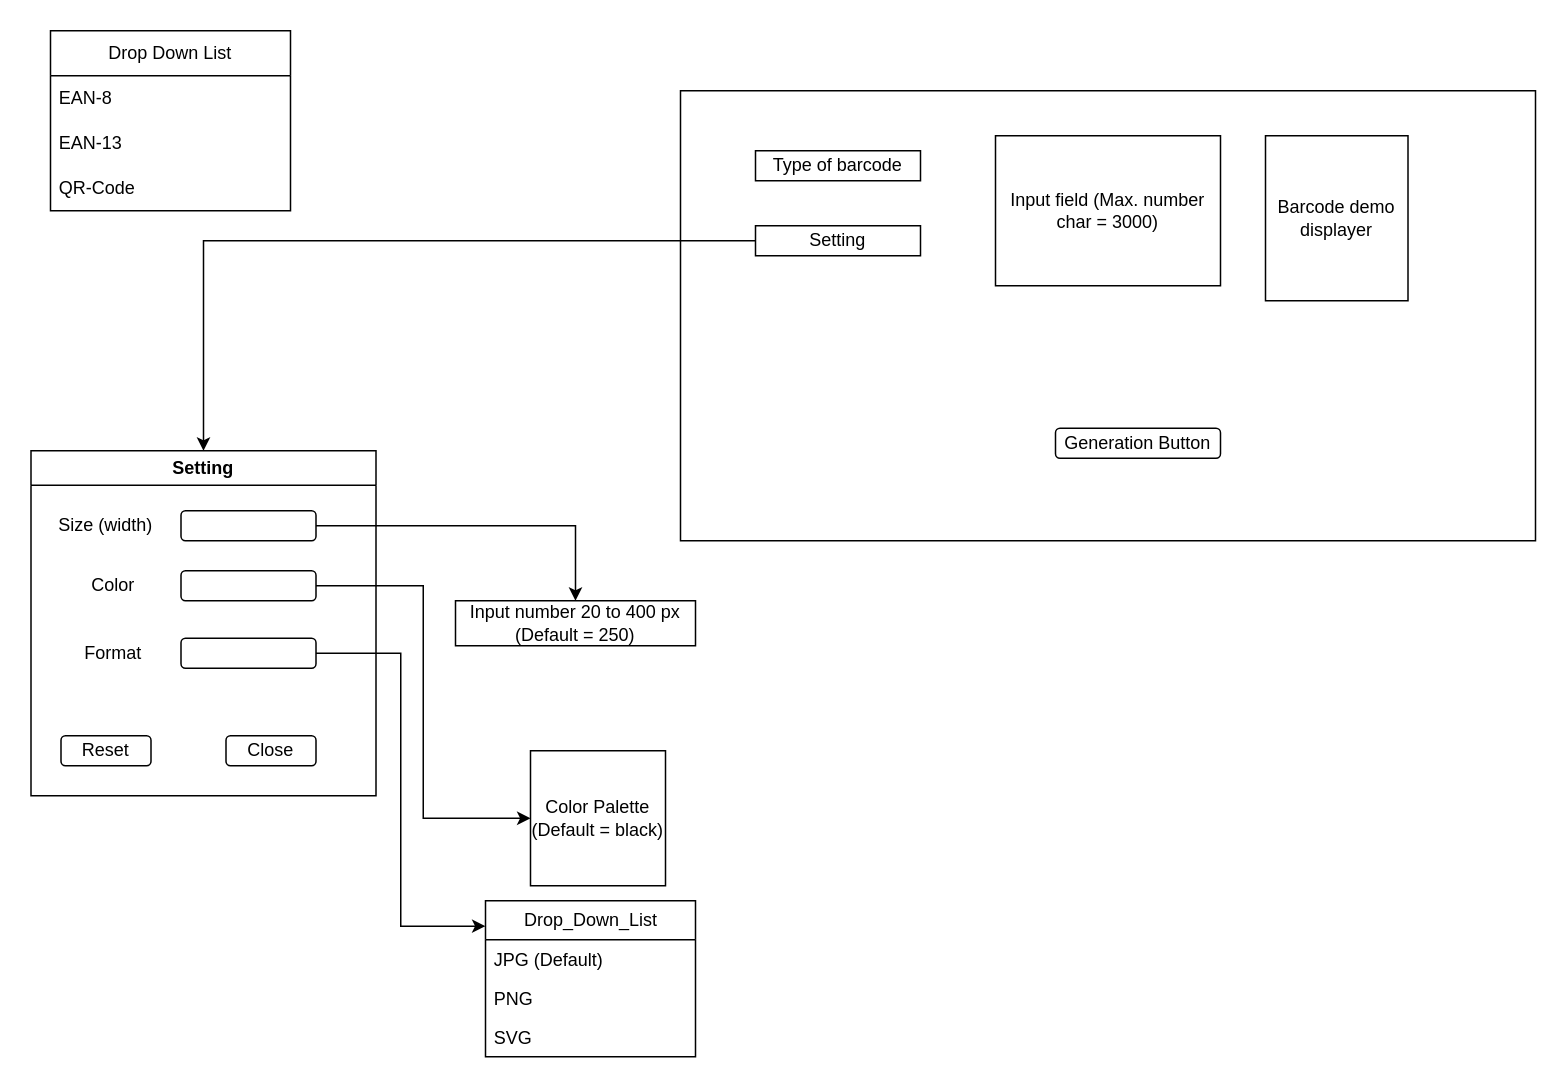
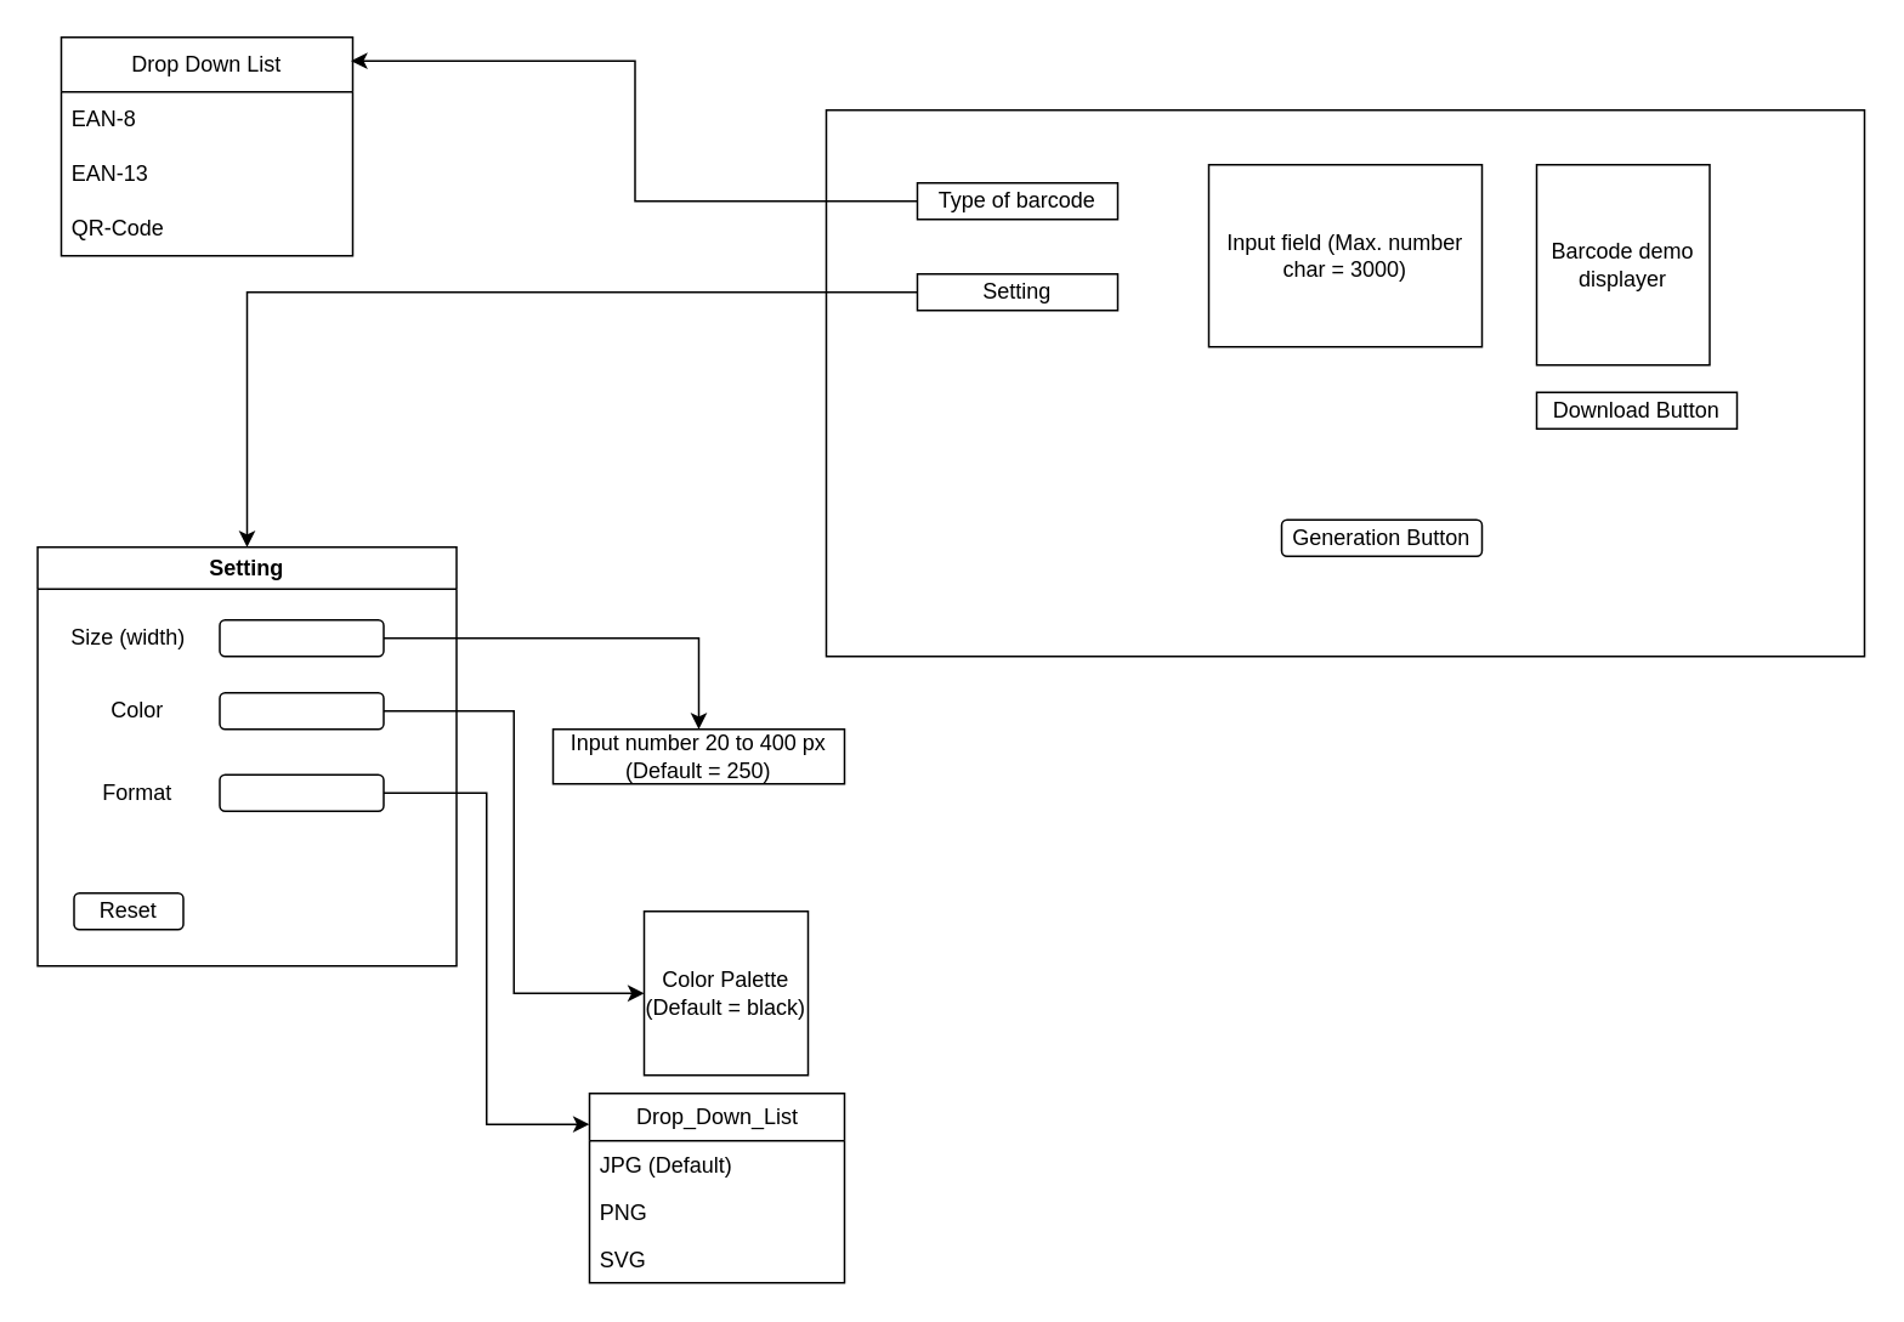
  <mxCell id="0" />
  <mxCell id="1" parent="0" />
  <mxCell id="2" value="" style="rounded=0;whiteSpace=wrap;html=1;" parent="1" vertex="1"><mxGeometry x="453" y="60" width="570" height="300" as="geometry" /></mxCell>
  <mxCell id="3" value="Input field (Max. number char = 3000)" style="rounded=0;whiteSpace=wrap;html=1;" parent="1" vertex="1"><mxGeometry x="663" y="90" width="150" height="100" as="geometry" /></mxCell>
  <mxCell id="4" value="Type of barcode" style="rounded=0;whiteSpace=wrap;html=1;" parent="1" vertex="1"><mxGeometry x="503" y="100" width="110" height="20" as="geometry" /></mxCell>
  <mxCell id="5" value="Generation Button" style="rounded=1;whiteSpace=wrap;html=1;" parent="1" vertex="1"><mxGeometry x="703" y="285" width="110" height="20" as="geometry" /></mxCell>
  <mxCell id="6" style="edgeStyle=orthogonalEdgeStyle;rounded=0;orthogonalLoop=1;jettySize=auto;html=1;exitX=0;exitY=0.5;exitDx=0;exitDy=0;" parent="1" source="7" target="15" edge="1"><mxGeometry relative="1" as="geometry"><mxPoint x="233" y="340" as="targetPoint" /></mxGeometry></mxCell>
  <mxCell id="7" value="Setting" style="rounded=0;whiteSpace=wrap;html=1;" parent="1" vertex="1"><mxGeometry x="503" y="150" width="110" height="20" as="geometry" /></mxCell>
+ <mxCell id="8" value="Download Button" style="rounded=0;whiteSpace=wrap;html=1;" parent="1" vertex="1"><mxGeometry x="843" y="215" width="110" height="20" as="geometry" /></mxCell>
  <mxCell id="9" value="Drop Down List" style="swimlane;fontStyle=0;childLayout=stackLayout;horizontal=1;startSize=30;horizontalStack=0;resizeParent=1;resizeParentMax=0;resizeLast=0;collapsible=1;marginBottom=0;whiteSpace=wrap;html=1;" parent="1" vertex="1"><mxGeometry x="33" y="20" width="160" height="120" as="geometry" /></mxCell>
  <mxCell id="10" value="EAN-8" style="text;strokeColor=none;fillColor=none;align=left;verticalAlign=middle;spacingLeft=4;spacingRight=4;overflow=hidden;points=[[0,0.5],[1,0.5]];portConstraint=eastwest;rotatable=0;whiteSpace=wrap;html=1;" parent="9" vertex="1"><mxGeometry y="30" width="160" height="30" as="geometry" /></mxCell>
  <mxCell id="11" value="EAN-13" style="text;strokeColor=none;fillColor=none;align=left;verticalAlign=middle;spacingLeft=4;spacingRight=4;overflow=hidden;points=[[0,0.5],[1,0.5]];portConstraint=eastwest;rotatable=0;whiteSpace=wrap;html=1;" parent="9" vertex="1"><mxGeometry y="60" width="160" height="30" as="geometry" /></mxCell>
  <mxCell id="12" value="QR-Code" style="text;strokeColor=none;fillColor=none;align=left;verticalAlign=middle;spacingLeft=4;spacingRight=4;overflow=hidden;points=[[0,0.5],[1,0.5]];portConstraint=eastwest;rotatable=0;whiteSpace=wrap;html=1;" parent="9" vertex="1"><mxGeometry y="90" width="160" height="30" as="geometry" /></mxCell>
  <mxCell id="13" value="Barcode demo displayer" style="whiteSpace=wrap;html=1;aspect=fixed;" parent="1" vertex="1"><mxGeometry x="843" y="90" width="95" height="110" as="geometry" /></mxCell>
+ <mxCell id="14" style="edgeStyle=orthogonalEdgeStyle;rounded=0;orthogonalLoop=1;jettySize=auto;html=1;exitX=0;exitY=0.5;exitDx=0;exitDy=0;entryX=0.994;entryY=0.108;entryDx=0;entryDy=0;entryPerimeter=0;" parent="1" source="4" target="9" edge="1"><mxGeometry relative="1" as="geometry" /></mxCell>
  <mxCell id="15" value="Setting" style="swimlane;whiteSpace=wrap;html=1;" parent="1" vertex="1"><mxGeometry x="20" y="300" width="230" height="230" as="geometry" /></mxCell>
- <mxCell id="16" value="Close" style="rounded=1;whiteSpace=wrap;html=1;" parent="15" vertex="1"><mxGeometry x="130" y="190" width="60" height="20" as="geometry" /></mxCell>
  <mxCell id="17" value="" style="rounded=1;whiteSpace=wrap;html=1;" parent="15" vertex="1"><mxGeometry x="100" y="40" width="90" height="20" as="geometry" /></mxCell>
  <mxCell id="18" value="" style="rounded=1;whiteSpace=wrap;html=1;" parent="15" vertex="1"><mxGeometry x="100" y="80" width="90" height="20" as="geometry" /></mxCell>
  <mxCell id="19" value="Size (width)" style="text;html=1;align=center;verticalAlign=middle;whiteSpace=wrap;rounded=0;" parent="15" vertex="1"><mxGeometry x="10" y="45" width="80" height="10" as="geometry" /></mxCell>
  <mxCell id="20" value="Color" style="text;html=1;align=center;verticalAlign=middle;whiteSpace=wrap;rounded=0;" parent="15" vertex="1"><mxGeometry x="25" y="75" width="60" height="30" as="geometry" /></mxCell>
  <mxCell id="21" value="" style="rounded=1;whiteSpace=wrap;html=1;" parent="15" vertex="1"><mxGeometry x="100" y="125" width="90" height="20" as="geometry" /></mxCell>
  <mxCell id="22" value="Format" style="text;html=1;align=center;verticalAlign=middle;whiteSpace=wrap;rounded=0;" parent="15" vertex="1"><mxGeometry x="25" y="120" width="60" height="30" as="geometry" /></mxCell>
  <mxCell id="23" value="Reset" style="rounded=1;whiteSpace=wrap;html=1;" parent="15" vertex="1"><mxGeometry x="20" y="190" width="60" height="20" as="geometry" /></mxCell>
  <mxCell id="24" value="&lt;span style=&quot;text-wrap: wrap;&quot;&gt;Drop_Down_List&lt;/span&gt;" style="swimlane;fontStyle=0;childLayout=stackLayout;horizontal=1;startSize=26;fillColor=none;horizontalStack=0;resizeParent=1;resizeParentMax=0;resizeLast=0;collapsible=1;marginBottom=0;html=1;" parent="1" vertex="1"><mxGeometry x="323" y="600" width="140" height="104" as="geometry" /></mxCell>
  <mxCell id="25" value="JPG (Default)" style="text;strokeColor=none;fillColor=none;align=left;verticalAlign=top;spacingLeft=4;spacingRight=4;overflow=hidden;rotatable=0;points=[[0,0.5],[1,0.5]];portConstraint=eastwest;whiteSpace=wrap;html=1;" parent="24" vertex="1"><mxGeometry y="26" width="140" height="26" as="geometry" /></mxCell>
  <mxCell id="26" value="PNG" style="text;strokeColor=none;fillColor=none;align=left;verticalAlign=top;spacingLeft=4;spacingRight=4;overflow=hidden;rotatable=0;points=[[0,0.5],[1,0.5]];portConstraint=eastwest;whiteSpace=wrap;html=1;" parent="24" vertex="1"><mxGeometry y="52" width="140" height="26" as="geometry" /></mxCell>
  <mxCell id="27" value="SVG" style="text;strokeColor=none;fillColor=none;align=left;verticalAlign=top;spacingLeft=4;spacingRight=4;overflow=hidden;rotatable=0;points=[[0,0.5],[1,0.5]];portConstraint=eastwest;whiteSpace=wrap;html=1;" parent="24" vertex="1"><mxGeometry y="78" width="140" height="26" as="geometry" /></mxCell>
  <mxCell id="28" style="edgeStyle=orthogonalEdgeStyle;rounded=0;orthogonalLoop=1;jettySize=auto;html=1;exitX=1;exitY=0.5;exitDx=0;exitDy=0;entryX=0;entryY=0.163;entryDx=0;entryDy=0;entryPerimeter=0;" parent="1" source="21" target="24" edge="1"><mxGeometry relative="1" as="geometry" /></mxCell>
  <mxCell id="29" value="Color Palette (Default = black)" style="whiteSpace=wrap;html=1;aspect=fixed;" parent="1" vertex="1"><mxGeometry x="353" y="500" width="90" height="90" as="geometry" /></mxCell>
  <mxCell id="30" style="edgeStyle=orthogonalEdgeStyle;rounded=0;orthogonalLoop=1;jettySize=auto;html=1;exitX=1;exitY=0.5;exitDx=0;exitDy=0;entryX=0;entryY=0.5;entryDx=0;entryDy=0;" edge="1" parent="1" source="18" target="29"><mxGeometry relative="1" as="geometry" /></mxCell>
  <mxCell id="31" value="Input number 20 to 400 px (Default = 250)" style="rounded=0;whiteSpace=wrap;html=1;" vertex="1" parent="1"><mxGeometry x="303" y="400" width="160" height="30" as="geometry" /></mxCell>
  <mxCell id="32" style="edgeStyle=orthogonalEdgeStyle;rounded=0;orthogonalLoop=1;jettySize=auto;html=1;exitX=1;exitY=0.5;exitDx=0;exitDy=0;" edge="1" parent="1" source="17" target="31"><mxGeometry relative="1" as="geometry"><mxPoint y="420" as="targetPoint" x="433" /></mxGeometry></mxCell>
